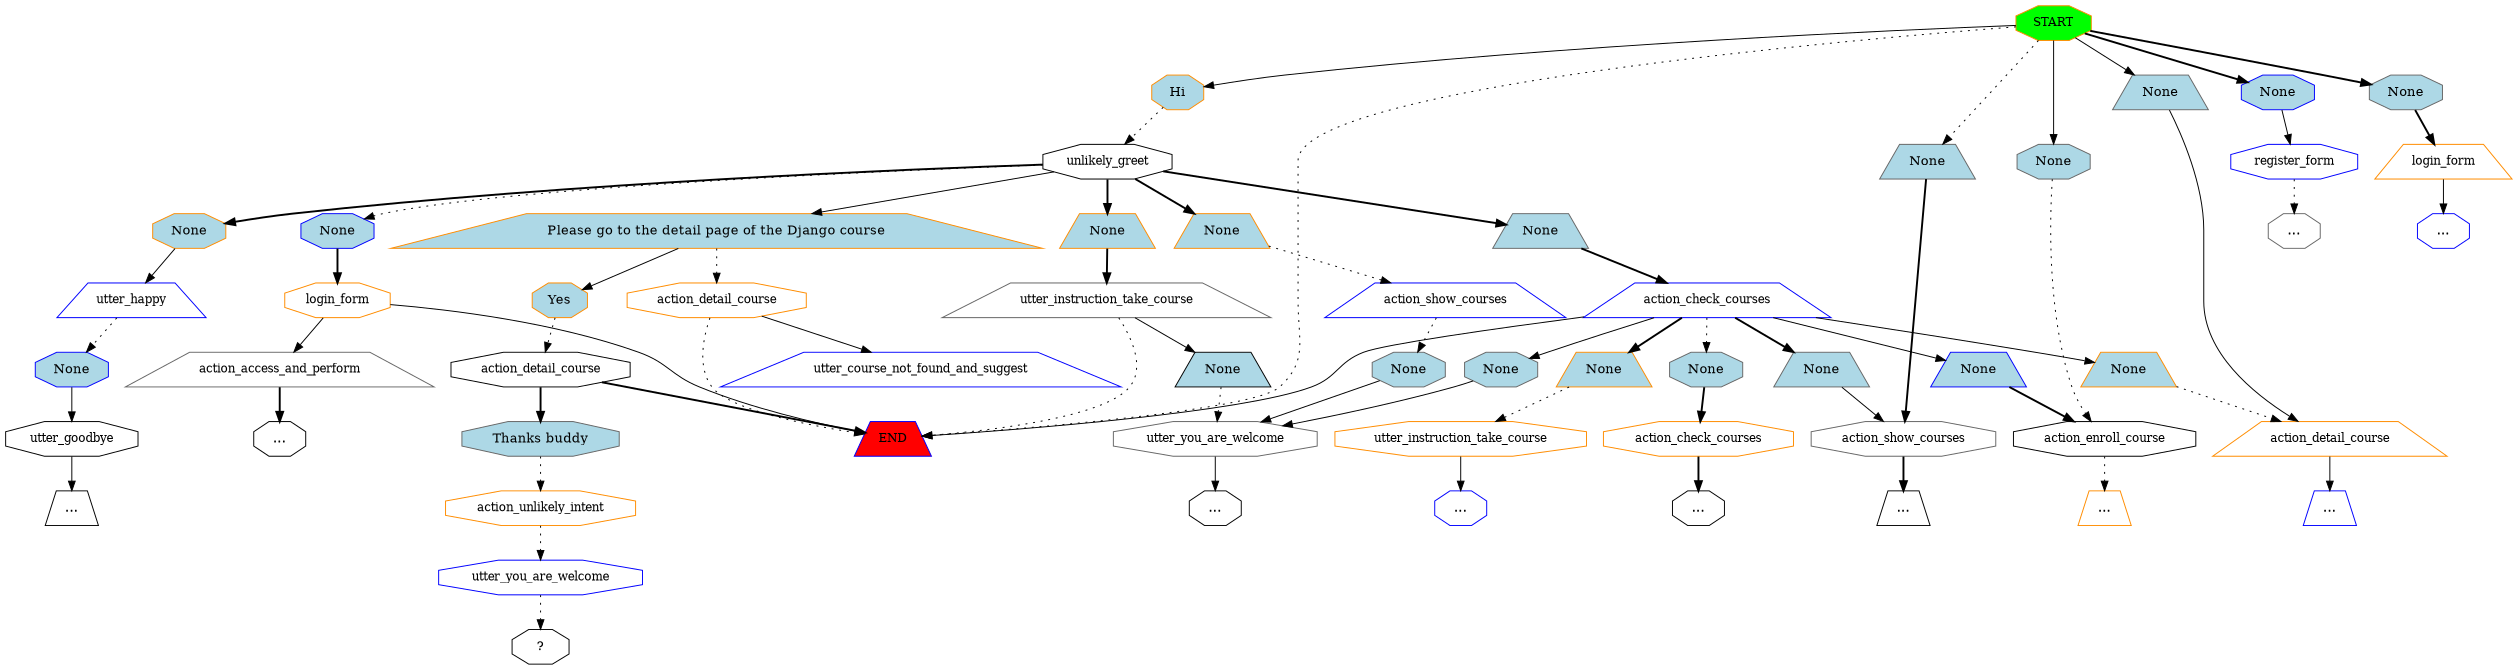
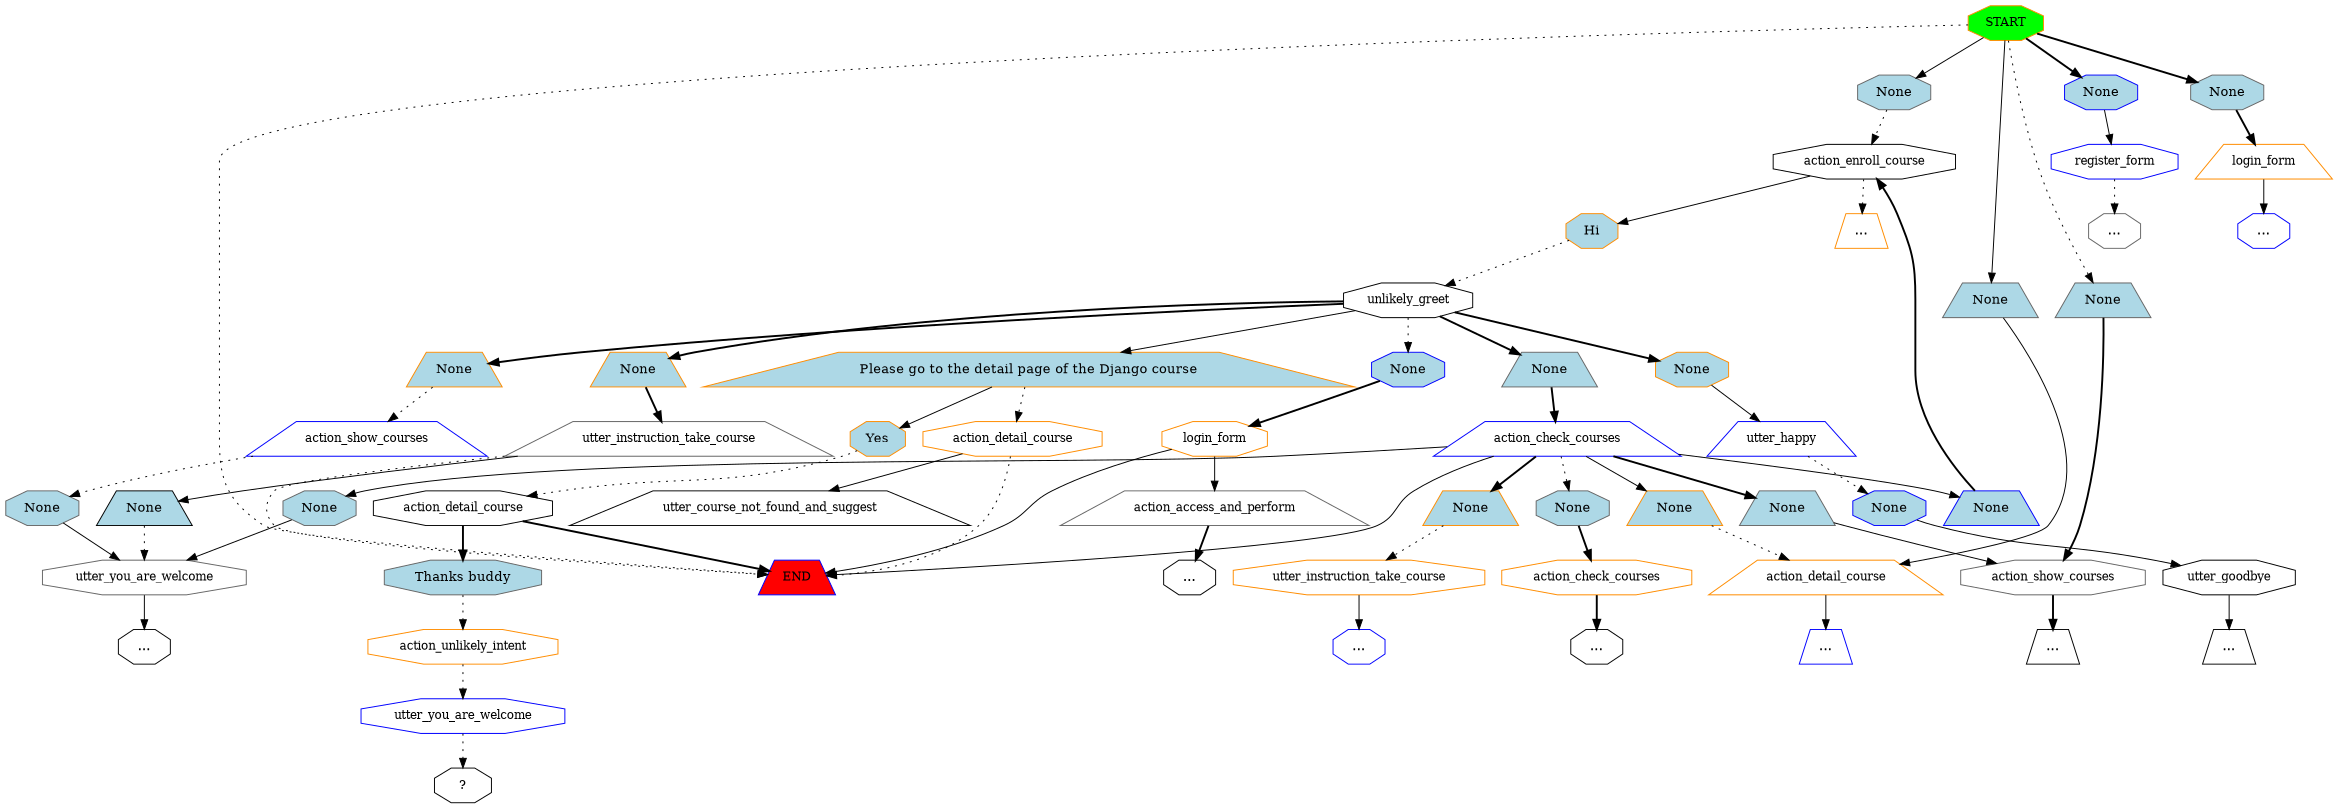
  digraph {
    node [color=darkorange shape=octagon]
    edge [style=solid]
    n1 [fillcolor=green fontsize=12 label=START style=filled]
    n2 [color=blue fillcolor=red fontsize=12 label=END shape=trapezium style=filled]
    n3 [fillcolor=lightblue label=Hi style=filled]
    n4 [color=gray40 fillcolor=lightblue label=None style=filled]
    n5 [color=blue fillcolor=lightblue label=None style=filled]
    n6 [color=gray40 fillcolor=lightblue label=None style=filled]
    n7 [color=gray40 fillcolor=lightblue label=None shape=trapezium style=filled]
    n8 [color=gray40 fillcolor=lightblue label=None shape=trapezium style=filled]
    n9 [color=black fontsize=12 label=unlikely_greet]
    n10 [color=black fontsize=12 label=action_enroll_course]
    n11 [color=blue fontsize=12 label=register_form]
    n12 [fontsize=12 label=login_form shape=trapezium]
    n13 [fontsize=12 label=action_detail_course shape=trapezium]
    n14 [color=gray40 fontsize=12 label=action_show_courses]
    n15 [color=gray40 fillcolor=lightblue label=None shape=trapezium style=filled]
    n16 [fillcolor=lightblue label=None style=filled]
    n17 [fillcolor=lightblue label=None shape=trapezium style=filled]
    n18 [color=blue fillcolor=lightblue label=None style=filled]
    n19 [fillcolor=lightblue label="Please go to the detail page of the Django course" shape=trapezium style=filled]
    n20 [fillcolor=lightblue label=None shape=trapezium style=filled]
    n21 [color=blue fontsize=12 label=action_check_courses shape=trapezium]
    n22 [color=blue fontsize=12 label=utter_happy shape=trapezium]
    n23 [color=gray40 fontsize=12 label=utter_instruction_take_course shape=trapezium]
    n24 [fontsize=12 label=login_form]
    n25 [fontsize=12 label=action_detail_course]
    n26 [fillcolor=lightblue label=Yes style=filled]
    n27 [color=blue fontsize=12 label=action_show_courses shape=trapezium]
    n28 [color=gray40 fillcolor=lightblue label=None shape=trapezium style=filled]
    n29 [fillcolor=lightblue label=None shape=trapezium style=filled]
    n30 [color=gray40 fillcolor=lightblue label=None style=filled]
    n31 [color=blue fillcolor=lightblue label=None shape=trapezium style=filled]
    n32 [color=gray40 fillcolor=lightblue label=None style=filled]
    n33 [fillcolor=lightblue label=None shape=trapezium style=filled]
    n34 [fontsize=12 label=utter_instruction_take_course]
    n35 [fontsize=12 label=action_check_courses]
    n36 [color=gray40 fontsize=12 label=utter_you_are_welcome]
    n37 [color=black label="..." shape=trapezium]
    n38 [color=blue fillcolor=lightblue label=None style=filled]
    n39 [color=black fontsize=12 label=utter_goodbye]
    n40 [color=black label="..." shape=trapezium]
    n41 [label="..." shape=trapezium]
    n42 [color=gray40 label="..."]
    n43 [color=blue label="..."]
    n44 [color=black fillcolor=lightblue label=None shape=trapezium style=filled]
    n45 [color=black label="..."]
    n46 [color=gray40 fontsize=12 label=action_access_and_perform shape=trapezium]
    n47 [color=black label="..."]
    n48 [color=blue label="..."]
    n49 [color=black label="..."]
    n50 [color=blue label="..." shape=trapezium]
-   n51 [color=blue fontsize=12 label=utter_course_not_found_and_suggest shape=trapezium]
+   n51 [color=black fontsize=12 label=utter_course_not_found_and_suggest shape=trapezium]
    n52 [color=black fontsize=12 label=action_detail_course]
    n53 [color=gray40 fillcolor=lightblue label="Thanks buddy" style=filled]
    n54 [fontsize=12 label=action_unlikely_intent]
    n55 [color=gray40 fillcolor=lightblue label=None style=filled]
    n56 [color=blue fontsize=12 label=utter_you_are_welcome]
    n57 [color=black label="  ?  "]
    n1 -> n2 [style=dotted]
-   n1 -> n3
+   n10 -> n3
    n1 -> n4
    n1 -> n5 [style=bold]
    n1 -> n6 [style=bold]
    n1 -> n7
    n1 -> n8 [style=dotted]
    n3 -> n9 [style=dotted]
    n4 -> n10 [style=dotted]
    n5 -> n11
    n6 -> n12 [style=bold]
    n7 -> n13
    n8 -> n14 [style=bold]
    n9 -> n15 [style=bold]
    n9 -> n16 [style=bold]
    n9 -> n17 [style=bold]
    n9 -> n18 [style=dotted]
    n9 -> n19
    n9 -> n20 [style=bold]
    n10 -> n41 [style=dotted]
    n11 -> n42 [style=dotted]
    n12 -> n48
    n13 -> n50
    n14 -> n37 [style=bold]
    n15 -> n21 [style=bold]
    n16 -> n22
    n17 -> n23 [style=bold]
    n18 -> n24 [style=bold]
    n19 -> n25 [style=dotted]
    n19 -> n26
    n20 -> n27 [style=dotted]
    n21 -> n2
    n21 -> n28 [style=bold]
    n21 -> n29 [style=bold]
    n21 -> n30 [style=dotted]
    n21 -> n31
    n21 -> n32
    n21 -> n33
    n22 -> n38 [style=dotted]
    n23 -> n2 [style=dotted]
    n23 -> n44
    n24 -> n2
    n24 -> n46
    n25 -> n2 [style=dotted]
    n25 -> n51
    n26 -> n52 [style=dotted]
    n27 -> n55 [style=dotted]
    n28 -> n14
    n29 -> n34 [style=dotted]
    n30 -> n35 [style=bold]
    n31 -> n10 [style=bold]
    n32 -> n36
    n33 -> n13 [style=dotted]
    n34 -> n43
    n35 -> n49 [style=bold]
    n36 -> n45
    n38 -> n39
    n39 -> n40
    n44 -> n36 [style=dotted]
    n46 -> n47 [style=bold]
    n52 -> n2 [style=bold]
    n52 -> n53 [style=bold]
    n53 -> n54 [style=dotted]
    n54 -> n56 [style=dotted]
    n55 -> n36
    n56 -> n57 [style=dotted]
  }
